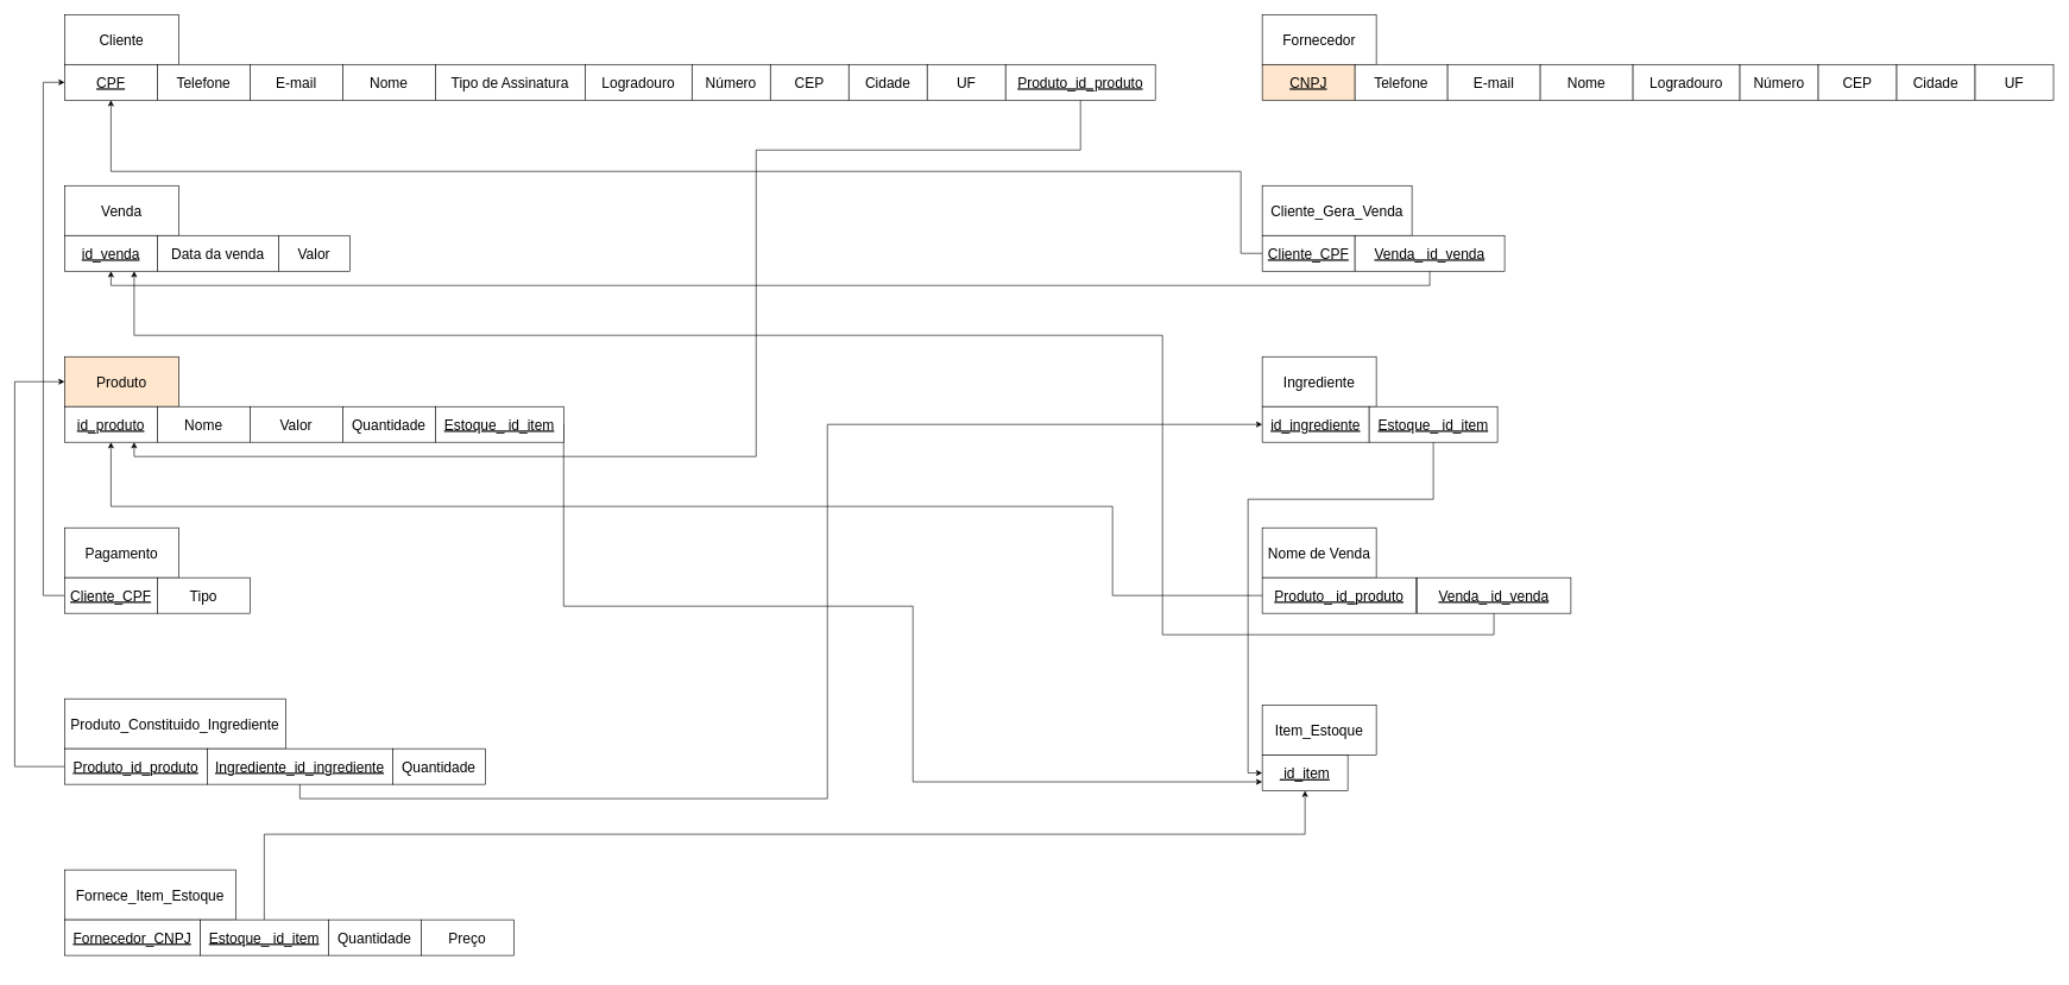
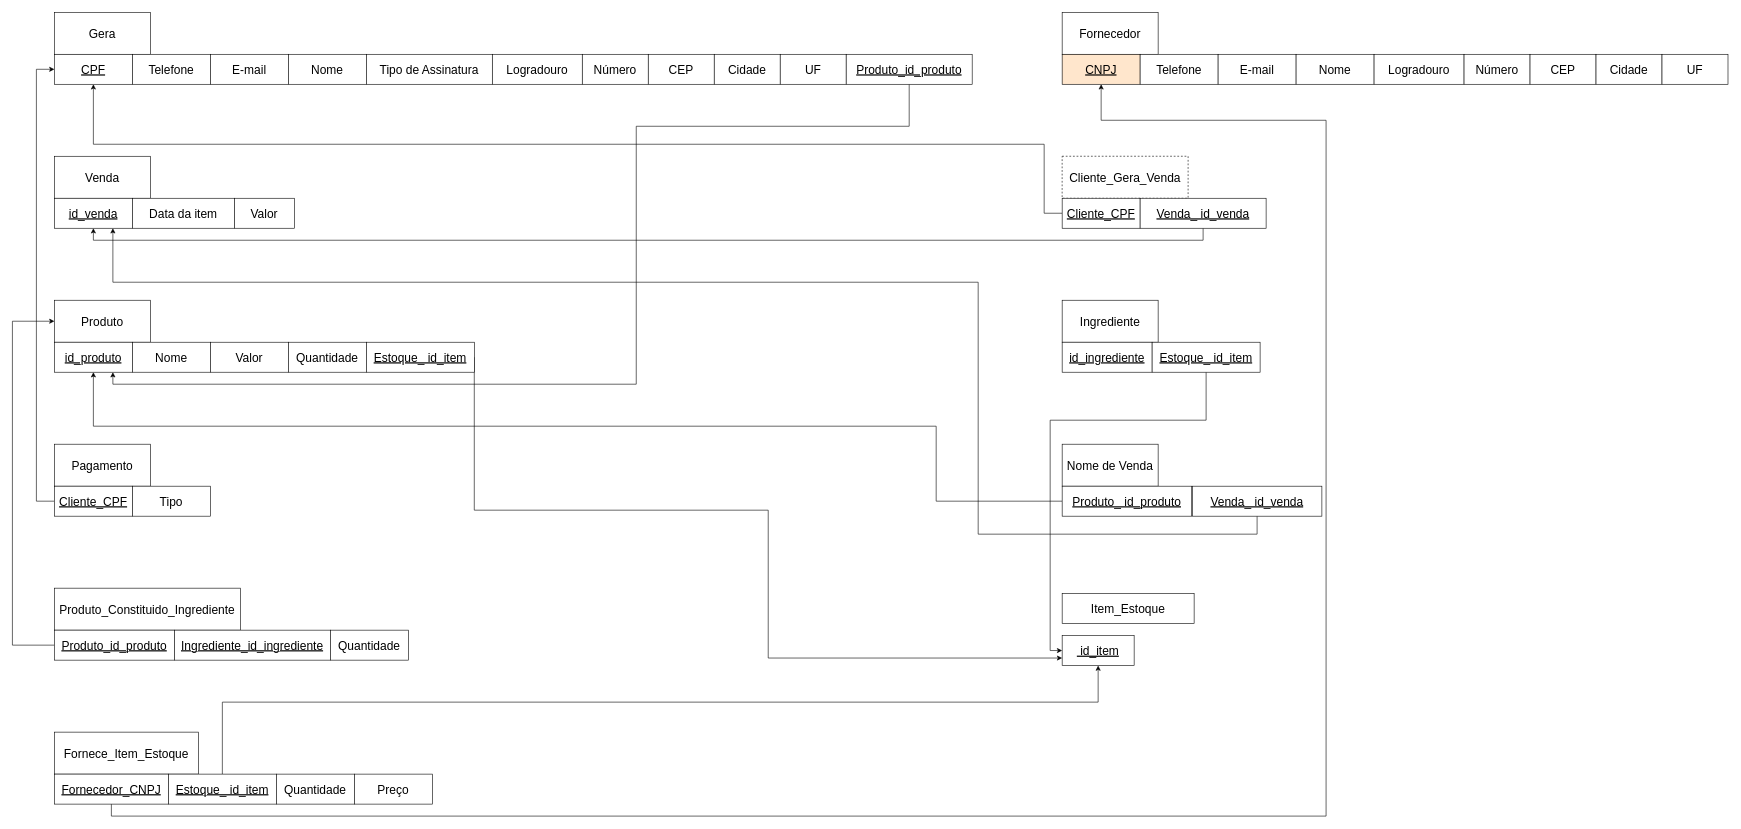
  <mxCell id="0" />
  <mxCell id="1" parent="0" />
- <mxCell id="2" value="&lt;font style=&quot;font-size: 20px;&quot;&gt;Cliente&lt;/font&gt;" style="rounded=0;whiteSpace=wrap;html=1;" parent="1" vertex="1"><mxGeometry x="90" y="20" width="160" height="70" as="geometry" /></mxCell>
+ <mxCell id="2" value="&lt;font style=&quot;font-size: 20px;&quot;&gt;Gera&lt;/font&gt;" style="rounded=0;whiteSpace=wrap;html=1;" parent="1" vertex="1"><mxGeometry x="90" y="20" width="160" height="70" as="geometry" /></mxCell>
  <mxCell id="3" value="&lt;font style=&quot;font-size: 20px;&quot;&gt;&lt;u&gt;CPF&lt;/u&gt;&lt;/font&gt;" style="rounded=0;whiteSpace=wrap;html=1;" parent="1" vertex="1"><mxGeometry x="90" y="90" width="130" height="50" as="geometry" /></mxCell>
  <mxCell id="4" value="&lt;font style=&quot;font-size: 20px;&quot;&gt;Telefone&lt;/font&gt;" style="rounded=0;whiteSpace=wrap;html=1;" parent="1" vertex="1"><mxGeometry x="220" y="90" width="130" height="50" as="geometry" /></mxCell>
  <mxCell id="5" value="&lt;font style=&quot;font-size: 20px;&quot;&gt;E-mail&lt;/font&gt;" style="rounded=0;whiteSpace=wrap;html=1;" parent="1" vertex="1"><mxGeometry x="350" y="90" width="130" height="50" as="geometry" /></mxCell>
  <mxCell id="6" value="&lt;font style=&quot;font-size: 20px;&quot;&gt;Nome&lt;/font&gt;" style="rounded=0;whiteSpace=wrap;html=1;" parent="1" vertex="1"><mxGeometry x="480" y="90" width="130" height="50" as="geometry" /></mxCell>
  <mxCell id="7" value="&lt;span style=&quot;font-size: 20px;&quot;&gt;Tipo de Assinatura&lt;/span&gt;" style="rounded=0;whiteSpace=wrap;html=1;" parent="1" vertex="1"><mxGeometry x="610" y="90" width="210" height="50" as="geometry" /></mxCell>
  <mxCell id="8" value="&lt;font style=&quot;font-size: 20px;&quot;&gt;Venda&lt;/font&gt;" style="rounded=0;whiteSpace=wrap;html=1;" parent="1" vertex="1"><mxGeometry x="90" y="260" width="160" height="70" as="geometry" /></mxCell>
  <mxCell id="9" value="&lt;font style=&quot;font-size: 20px;&quot;&gt;&lt;u&gt;id_venda&lt;/u&gt;&lt;/font&gt;" style="rounded=0;whiteSpace=wrap;html=1;" parent="1" vertex="1"><mxGeometry x="90" y="330" width="130" height="50" as="geometry" /></mxCell>
- <mxCell id="10" value="&lt;font style=&quot;font-size: 20px;&quot;&gt;Data da venda&lt;/font&gt;" style="rounded=0;whiteSpace=wrap;html=1;" parent="1" vertex="1"><mxGeometry x="220" y="330" width="170" height="50" as="geometry" /></mxCell>
+ <mxCell id="10" value="&lt;font style=&quot;font-size: 20px;&quot;&gt;Data da item&lt;/font&gt;" style="rounded=0;whiteSpace=wrap;html=1;" parent="1" vertex="1"><mxGeometry x="220" y="330" width="170" height="50" as="geometry" /></mxCell>
  <mxCell id="11" value="&lt;font style=&quot;font-size: 20px;&quot;&gt;Valor&lt;/font&gt;" style="rounded=0;whiteSpace=wrap;html=1;" parent="1" vertex="1"><mxGeometry x="390" y="330" width="100" height="50" as="geometry" /></mxCell>
- <mxCell id="12" value="&lt;font style=&quot;font-size: 20px;&quot;&gt;Produto&lt;/font&gt;" style="rounded=0;whiteSpace=wrap;html=1;fillColor=#ffe6cc;" parent="1" vertex="1"><mxGeometry x="90" y="500" width="160" height="70" as="geometry" /></mxCell>
+ <mxCell id="12" value="&lt;font style=&quot;font-size: 20px;&quot;&gt;Produto&lt;/font&gt;" style="rounded=0;whiteSpace=wrap;html=1;" parent="1" vertex="1"><mxGeometry x="90" y="500" width="160" height="70" as="geometry" /></mxCell>
  <mxCell id="13" value="&lt;font style=&quot;font-size: 20px;&quot;&gt;&lt;u&gt;id_produto&lt;/u&gt;&lt;/font&gt;" style="rounded=0;whiteSpace=wrap;html=1;" parent="1" vertex="1"><mxGeometry x="90" y="570" width="130" height="50" as="geometry" /></mxCell>
  <mxCell id="14" value="&lt;font style=&quot;font-size: 20px;&quot;&gt;Nome&lt;/font&gt;" style="rounded=0;whiteSpace=wrap;html=1;" parent="1" vertex="1"><mxGeometry x="220" y="570" width="130" height="50" as="geometry" /></mxCell>
  <mxCell id="15" value="&lt;font style=&quot;font-size: 20px;&quot;&gt;Valor&lt;/font&gt;" style="rounded=0;whiteSpace=wrap;html=1;" parent="1" vertex="1"><mxGeometry x="350" y="570" width="130" height="50" as="geometry" /></mxCell>
  <mxCell id="16" value="&lt;font style=&quot;font-size: 20px;&quot;&gt;Quantidade&lt;/font&gt;" style="rounded=0;whiteSpace=wrap;html=1;" parent="1" vertex="1"><mxGeometry x="480" y="570" width="130" height="50" as="geometry" /></mxCell>
  <mxCell id="17" value="&lt;font style=&quot;font-size: 20px;&quot;&gt;Ingrediente&lt;/font&gt;" style="rounded=0;whiteSpace=wrap;html=1;" parent="1" vertex="1"><mxGeometry x="1770" y="500" width="160" height="70" as="geometry" /></mxCell>
  <mxCell id="18" value="&lt;font style=&quot;font-size: 20px;&quot;&gt;&lt;u&gt;id_ingrediente&lt;/u&gt;&lt;/font&gt;" style="rounded=0;whiteSpace=wrap;html=1;" parent="1" vertex="1"><mxGeometry x="1770" y="570" width="150" height="50" as="geometry" /></mxCell>
  <mxCell id="19" value="&lt;font style=&quot;font-size: 20px;&quot;&gt;Fornecedor&lt;/font&gt;" style="rounded=0;whiteSpace=wrap;html=1;" parent="1" vertex="1"><mxGeometry x="1770" y="20" width="160" height="70" as="geometry" /></mxCell>
  <mxCell id="20" value="&lt;font style=&quot;font-size: 20px;&quot;&gt;&lt;u&gt;CNPJ&lt;/u&gt;&lt;/font&gt;" style="rounded=0;whiteSpace=wrap;html=1;fillColor=#ffe6cc;" parent="1" vertex="1"><mxGeometry x="1770" y="90" width="130" height="50" as="geometry" /></mxCell>
  <mxCell id="21" value="&lt;font style=&quot;font-size: 20px;&quot;&gt;Telefone&lt;/font&gt;" style="rounded=0;whiteSpace=wrap;html=1;" parent="1" vertex="1"><mxGeometry x="1900" y="90" width="130" height="50" as="geometry" /></mxCell>
  <mxCell id="22" value="&lt;font style=&quot;font-size: 20px;&quot;&gt;E-mail&lt;/font&gt;" style="rounded=0;whiteSpace=wrap;html=1;" parent="1" vertex="1"><mxGeometry x="2030" y="90" width="130" height="50" as="geometry" /></mxCell>
  <mxCell id="23" value="&lt;font style=&quot;font-size: 20px;&quot;&gt;Nome&lt;/font&gt;" style="rounded=0;whiteSpace=wrap;html=1;" parent="1" vertex="1"><mxGeometry x="2160" y="90" width="130" height="50" as="geometry" /></mxCell>
  <mxCell id="24" value="&lt;span style=&quot;font-size: 20px;&quot;&gt;Logradouro&lt;/span&gt;" style="rounded=0;whiteSpace=wrap;html=1;" parent="1" vertex="1"><mxGeometry x="820" y="90" width="150" height="50" as="geometry" /></mxCell>
  <mxCell id="25" value="&lt;span style=&quot;font-size: 20px;&quot;&gt;Número&lt;/span&gt;" style="rounded=0;whiteSpace=wrap;html=1;" parent="1" vertex="1"><mxGeometry x="970" y="90" width="110" height="50" as="geometry" /></mxCell>
  <mxCell id="26" value="&lt;span style=&quot;font-size: 20px;&quot;&gt;CEP&lt;/span&gt;" style="rounded=0;whiteSpace=wrap;html=1;" parent="1" vertex="1"><mxGeometry x="1080" y="90" width="110" height="50" as="geometry" /></mxCell>
  <mxCell id="27" value="&lt;span style=&quot;font-size: 20px;&quot;&gt;Cidade&lt;/span&gt;" style="rounded=0;whiteSpace=wrap;html=1;" parent="1" vertex="1"><mxGeometry x="1190" y="90" width="110" height="50" as="geometry" /></mxCell>
  <mxCell id="28" value="&lt;span style=&quot;font-size: 20px;&quot;&gt;UF&lt;/span&gt;" style="rounded=0;whiteSpace=wrap;html=1;" parent="1" vertex="1"><mxGeometry x="1300" y="90" width="110" height="50" as="geometry" /></mxCell>
  <mxCell id="29" value="&lt;span style=&quot;font-size: 20px;&quot;&gt;Logradouro&lt;/span&gt;" style="rounded=0;whiteSpace=wrap;html=1;" parent="1" vertex="1"><mxGeometry x="2290" y="90" width="150" height="50" as="geometry" /></mxCell>
  <mxCell id="30" value="&lt;span style=&quot;font-size: 20px;&quot;&gt;Número&lt;/span&gt;" style="rounded=0;whiteSpace=wrap;html=1;" parent="1" vertex="1"><mxGeometry x="2440" y="90" width="110" height="50" as="geometry" /></mxCell>
  <mxCell id="31" value="&lt;span style=&quot;font-size: 20px;&quot;&gt;CEP&lt;/span&gt;" style="rounded=0;whiteSpace=wrap;html=1;" parent="1" vertex="1"><mxGeometry x="2550" y="90" width="110" height="50" as="geometry" /></mxCell>
  <mxCell id="32" value="&lt;span style=&quot;font-size: 20px;&quot;&gt;Cidade&lt;/span&gt;" style="rounded=0;whiteSpace=wrap;html=1;" parent="1" vertex="1"><mxGeometry x="2660" y="90" width="110" height="50" as="geometry" /></mxCell>
  <mxCell id="33" value="&lt;span style=&quot;font-size: 20px;&quot;&gt;UF&lt;/span&gt;" style="rounded=0;whiteSpace=wrap;html=1;" parent="1" vertex="1"><mxGeometry x="2770" y="90" width="110" height="50" as="geometry" /></mxCell>
  <mxCell id="34" value="&lt;span style=&quot;font-size: 20px;&quot;&gt;Pagamento&lt;/span&gt;" style="rounded=0;whiteSpace=wrap;html=1;" parent="1" vertex="1"><mxGeometry x="90" y="740" width="160" height="70" as="geometry" /></mxCell>
  <mxCell id="35" style="edgeStyle=orthogonalEdgeStyle;rounded=0;orthogonalLoop=1;jettySize=auto;html=1;exitX=0;exitY=0.5;exitDx=0;exitDy=0;entryX=0;entryY=0.5;entryDx=0;entryDy=0;" parent="1" source="36" target="3" edge="1"><mxGeometry relative="1" as="geometry"><Array as="points"><mxPoint x="60" y="835" /><mxPoint x="60" y="115" /></Array></mxGeometry></mxCell>
  <mxCell id="36" value="&lt;font style=&quot;font-size: 20px;&quot;&gt;&lt;u&gt;Cliente_CPF&lt;/u&gt;&lt;/font&gt;" style="rounded=0;whiteSpace=wrap;html=1;" parent="1" vertex="1"><mxGeometry x="90" y="810" width="130" height="50" as="geometry" /></mxCell>
  <mxCell id="37" value="&lt;font style=&quot;font-size: 20px;&quot;&gt;Tipo&lt;/font&gt;" style="rounded=0;whiteSpace=wrap;html=1;" parent="1" vertex="1"><mxGeometry x="220" y="810" width="130" height="50" as="geometry" /></mxCell>
  <mxCell id="38" value="&lt;span style=&quot;font-size: 20px;&quot;&gt;Nome de Venda&lt;/span&gt;" style="rounded=0;whiteSpace=wrap;html=1;" parent="1" vertex="1"><mxGeometry x="1770" y="740" width="160" height="70" as="geometry" /></mxCell>
  <mxCell id="39" style="edgeStyle=orthogonalEdgeStyle;rounded=0;orthogonalLoop=1;jettySize=auto;html=1;exitX=0;exitY=0.5;exitDx=0;exitDy=0;entryX=0.5;entryY=1;entryDx=0;entryDy=0;" parent="1" source="40" target="13" edge="1"><mxGeometry relative="1" as="geometry"><Array as="points"><mxPoint x="1560" y="835" /><mxPoint x="1560" y="710" /><mxPoint x="155" y="710" /></Array></mxGeometry></mxCell>
  <mxCell id="40" value="&lt;font style=&quot;font-size: 20px;&quot;&gt;&lt;u&gt;Produto_ id_produto&lt;/u&gt;&lt;/font&gt;" style="rounded=0;whiteSpace=wrap;html=1;" parent="1" vertex="1"><mxGeometry x="1770" y="810" width="216" height="50" as="geometry" /></mxCell>
  <mxCell id="41" style="edgeStyle=orthogonalEdgeStyle;rounded=0;orthogonalLoop=1;jettySize=auto;html=1;exitX=0.5;exitY=1;exitDx=0;exitDy=0;entryX=0.75;entryY=1;entryDx=0;entryDy=0;" edge="1" parent="1" source="42" target="13"><mxGeometry relative="1" as="geometry"><Array as="points"><mxPoint x="1515" y="210" /><mxPoint x="1060" y="210" /><mxPoint x="1060" y="640" /><mxPoint x="188" y="640" /></Array></mxGeometry></mxCell>
  <mxCell id="42" value="&lt;font style=&quot;font-size: 20px;&quot;&gt;&lt;u&gt;Produto_id_produto&lt;/u&gt;&lt;/font&gt;" style="rounded=0;whiteSpace=wrap;html=1;" vertex="1" parent="1"><mxGeometry x="1410" y="90" width="210" height="50" as="geometry" /></mxCell>
- <mxCell id="43" value="&lt;font style=&quot;font-size: 20px;&quot;&gt;Cliente_Gera_Venda&lt;/font&gt;" style="rounded=0;whiteSpace=wrap;html=1;" vertex="1" parent="1"><mxGeometry x="1770" y="260" width="210" height="70" as="geometry" /></mxCell>
+ <mxCell id="43" value="&lt;font style=&quot;font-size: 20px;&quot;&gt;Cliente_Gera_Venda&lt;/font&gt;" style="rounded=0;whiteSpace=wrap;html=1;dashed=1;" vertex="1" parent="1"><mxGeometry x="1770" y="260" width="210" height="70" as="geometry" /></mxCell>
  <mxCell id="44" style="edgeStyle=orthogonalEdgeStyle;rounded=0;orthogonalLoop=1;jettySize=auto;html=1;exitX=0;exitY=0.5;exitDx=0;exitDy=0;entryX=0.5;entryY=1;entryDx=0;entryDy=0;" edge="1" parent="1" source="45" target="3"><mxGeometry relative="1" as="geometry"><Array as="points"><mxPoint x="1740" y="355" /><mxPoint x="1740" y="240" /><mxPoint x="155" y="240" /></Array></mxGeometry></mxCell>
  <mxCell id="45" value="&lt;font style=&quot;font-size: 20px;&quot;&gt;&lt;u&gt;Cliente_CPF&lt;/u&gt;&lt;/font&gt;" style="rounded=0;whiteSpace=wrap;html=1;" vertex="1" parent="1"><mxGeometry x="1770" y="330" width="130" height="50" as="geometry" /></mxCell>
  <mxCell id="46" style="edgeStyle=orthogonalEdgeStyle;rounded=0;orthogonalLoop=1;jettySize=auto;html=1;exitX=0.5;exitY=1;exitDx=0;exitDy=0;entryX=0.5;entryY=1;entryDx=0;entryDy=0;" edge="1" parent="1" source="47" target="9"><mxGeometry relative="1" as="geometry" /></mxCell>
  <mxCell id="47" value="&lt;font style=&quot;font-size: 20px;&quot;&gt;&lt;u&gt;Venda_ id_venda&lt;/u&gt;&lt;/font&gt;" style="rounded=0;whiteSpace=wrap;html=1;" vertex="1" parent="1"><mxGeometry x="1900" y="330" width="210" height="50" as="geometry" /></mxCell>
  <mxCell id="48" value="&lt;font style=&quot;font-size: 20px;&quot;&gt;Produto_Constituido_Ingrediente&lt;/font&gt;" style="rounded=0;whiteSpace=wrap;html=1;" vertex="1" parent="1"><mxGeometry x="90" y="980" width="310" height="70" as="geometry" /></mxCell>
  <mxCell id="49" style="edgeStyle=orthogonalEdgeStyle;rounded=0;orthogonalLoop=1;jettySize=auto;html=1;exitX=0;exitY=0.5;exitDx=0;exitDy=0;entryX=0;entryY=0.5;entryDx=0;entryDy=0;" edge="1" parent="1" source="50" target="12"><mxGeometry relative="1" as="geometry"><Array as="points"><mxPoint x="20" y="1075" /><mxPoint x="20" y="535" /></Array></mxGeometry></mxCell>
  <mxCell id="50" value="&lt;font style=&quot;font-size: 20px;&quot;&gt;&lt;u&gt;Produto_id_produto&lt;/u&gt;&lt;/font&gt;" style="rounded=0;whiteSpace=wrap;html=1;" vertex="1" parent="1"><mxGeometry x="90" y="1050" width="200" height="50" as="geometry" /></mxCell>
- <mxCell id="51" style="edgeStyle=orthogonalEdgeStyle;rounded=0;orthogonalLoop=1;jettySize=auto;html=1;exitX=0.5;exitY=1;exitDx=0;exitDy=0;entryX=0;entryY=0.5;entryDx=0;entryDy=0;" edge="1" parent="1" source="52" target="18"><mxGeometry relative="1" as="geometry" /></mxCell>
  <mxCell id="52" value="&lt;font style=&quot;font-size: 20px;&quot;&gt;&lt;u&gt;Ingrediente_id_ingrediente&lt;/u&gt;&lt;/font&gt;" style="rounded=0;whiteSpace=wrap;html=1;" vertex="1" parent="1"><mxGeometry x="290" y="1050" width="260" height="50" as="geometry" /></mxCell>
  <mxCell id="53" value="&lt;font style=&quot;font-size: 20px;&quot;&gt;Quantidade&lt;/font&gt;" style="rounded=0;whiteSpace=wrap;html=1;" vertex="1" parent="1"><mxGeometry x="550" y="1050" width="130" height="50" as="geometry" /></mxCell>
- <mxCell id="54" value="&lt;span style=&quot;font-size: 20px;&quot;&gt;Item_Estoque&lt;/span&gt;" style="rounded=0;whiteSpace=wrap;html=1;" vertex="1" parent="1"><mxGeometry x="1770" y="989" width="160" height="70" as="geometry" /></mxCell>
+ <mxCell id="54" value="&lt;span style=&quot;font-size: 20px;&quot;&gt;Item_Estoque&lt;/span&gt;" style="rounded=0;whiteSpace=wrap;html=1;" vertex="1" parent="1"><mxGeometry x="1770" y="989" width="220" height="50" as="geometry" /></mxCell>
  <mxCell id="55" value="&lt;font style=&quot;font-size: 20px;&quot;&gt;&lt;u&gt;&amp;nbsp;id_item&lt;/u&gt;&lt;/font&gt;" style="rounded=0;whiteSpace=wrap;html=1;" vertex="1" parent="1"><mxGeometry x="1770" y="1059" width="120" height="50" as="geometry" /></mxCell>
  <mxCell id="56" style="edgeStyle=orthogonalEdgeStyle;rounded=0;orthogonalLoop=1;jettySize=auto;html=1;exitX=0.5;exitY=1;exitDx=0;exitDy=0;entryX=0;entryY=0.5;entryDx=0;entryDy=0;" edge="1" parent="1" source="57" target="55"><mxGeometry relative="1" as="geometry"><Array as="points"><mxPoint x="2010" y="700" /><mxPoint x="1750" y="700" /><mxPoint x="1750" y="1084" /></Array></mxGeometry></mxCell>
  <mxCell id="57" value="&lt;font style=&quot;font-size: 20px;&quot;&gt;&lt;u&gt;Estoque_ id_item&lt;/u&gt;&lt;/font&gt;" style="rounded=0;whiteSpace=wrap;html=1;" vertex="1" parent="1"><mxGeometry x="1920" y="570" width="180" height="50" as="geometry" /></mxCell>
  <mxCell id="58" style="edgeStyle=orthogonalEdgeStyle;rounded=0;orthogonalLoop=1;jettySize=auto;html=1;exitX=1;exitY=0.5;exitDx=0;exitDy=0;entryX=0;entryY=0.75;entryDx=0;entryDy=0;" edge="1" parent="1" source="59" target="55"><mxGeometry relative="1" as="geometry"><Array as="points"><mxPoint x="790" y="850" /><mxPoint x="1280" y="850" /><mxPoint x="1280" y="1096" /></Array></mxGeometry></mxCell>
  <mxCell id="59" value="&lt;font style=&quot;font-size: 20px;&quot;&gt;&lt;u&gt;Estoque_ id_item&lt;/u&gt;&lt;/font&gt;" style="rounded=0;whiteSpace=wrap;html=1;" vertex="1" parent="1"><mxGeometry x="610" y="570" width="180" height="50" as="geometry" /></mxCell>
  <mxCell id="60" value="&lt;span style=&quot;font-size: 20px;&quot;&gt;Fornece_Item_Estoque&lt;/span&gt;" style="rounded=0;whiteSpace=wrap;html=1;" vertex="1" parent="1"><mxGeometry x="90" y="1220" width="240" height="70" as="geometry" /></mxCell>
+ <mxCell id="61" style="edgeStyle=orthogonalEdgeStyle;rounded=0;orthogonalLoop=1;jettySize=auto;html=1;exitX=0.5;exitY=1;exitDx=0;exitDy=0;entryX=0.5;entryY=1;entryDx=0;entryDy=0;" edge="1" parent="1" source="62" target="20"><mxGeometry relative="1" as="geometry"><Array as="points"><mxPoint x="185" y="1360" /><mxPoint x="2210" y="1360" /><mxPoint x="2210" y="200" /><mxPoint x="1835" y="200" /></Array></mxGeometry></mxCell>
  <mxCell id="62" value="&lt;font style=&quot;font-size: 20px;&quot;&gt;&lt;u&gt;Fornecedor_CNPJ&lt;/u&gt;&lt;/font&gt;" style="rounded=0;whiteSpace=wrap;html=1;" vertex="1" parent="1"><mxGeometry x="90" y="1290" width="190" height="50" as="geometry" /></mxCell>
  <mxCell id="63" style="edgeStyle=orthogonalEdgeStyle;rounded=0;orthogonalLoop=1;jettySize=auto;html=1;exitX=0.5;exitY=0;exitDx=0;exitDy=0;entryX=0.5;entryY=1;entryDx=0;entryDy=0;" edge="1" parent="1" source="64" target="55"><mxGeometry relative="1" as="geometry"><Array as="points"><mxPoint x="370" y="1170" /><mxPoint x="1830" y="1170" /></Array></mxGeometry></mxCell>
  <mxCell id="64" value="&lt;font style=&quot;font-size: 20px;&quot;&gt;&lt;u&gt;Estoque_ id_item&lt;/u&gt;&lt;/font&gt;" style="rounded=0;whiteSpace=wrap;html=1;" vertex="1" parent="1"><mxGeometry x="280" y="1290" width="180" height="50" as="geometry" /></mxCell>
  <mxCell id="65" value="&lt;font style=&quot;font-size: 20px;&quot;&gt;Quantidade&lt;/font&gt;" style="rounded=0;whiteSpace=wrap;html=1;" vertex="1" parent="1"><mxGeometry x="460" y="1290" width="130" height="50" as="geometry" /></mxCell>
  <mxCell id="66" value="&lt;font style=&quot;font-size: 20px;&quot;&gt;Preço&lt;/font&gt;" style="rounded=0;whiteSpace=wrap;html=1;" vertex="1" parent="1"><mxGeometry x="590" y="1290" width="130" height="50" as="geometry" /></mxCell>
  <mxCell id="67" style="edgeStyle=orthogonalEdgeStyle;rounded=0;orthogonalLoop=1;jettySize=auto;html=1;exitX=0.5;exitY=1;exitDx=0;exitDy=0;entryX=0.75;entryY=1;entryDx=0;entryDy=0;" edge="1" parent="1" source="68" target="9"><mxGeometry relative="1" as="geometry"><Array as="points"><mxPoint x="2095" y="890" /><mxPoint x="1630" y="890" /><mxPoint x="1630" y="470" /><mxPoint x="188" y="470" /></Array></mxGeometry></mxCell>
  <mxCell id="68" value="&lt;font style=&quot;font-size: 20px;&quot;&gt;&lt;u&gt;Venda_ id_venda&lt;/u&gt;&lt;/font&gt;" style="rounded=0;whiteSpace=wrap;html=1;" vertex="1" parent="1"><mxGeometry x="1987" y="810" width="216" height="50" as="geometry" /></mxCell>
